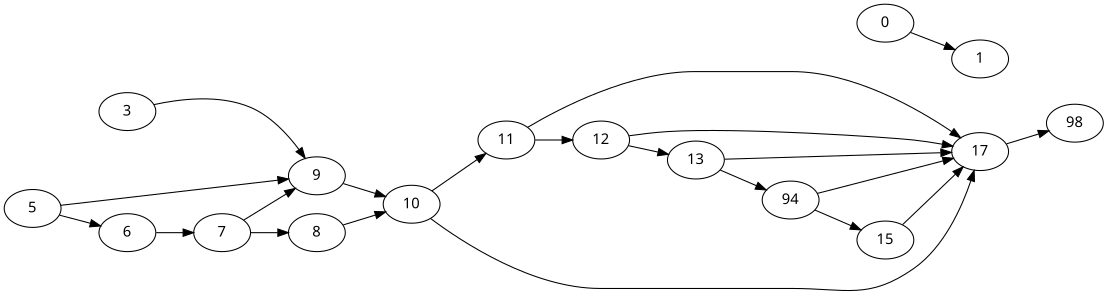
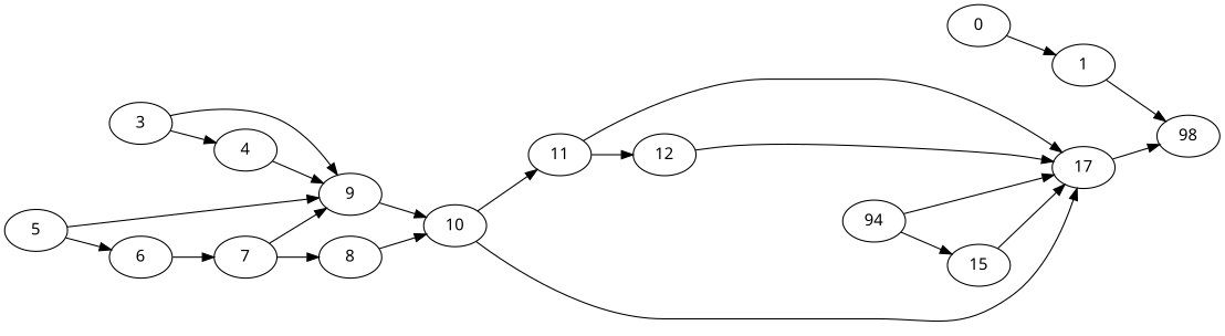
  digraph {
    fontname="Noto Sans"
    rankdir=LR
    node [fontname="Noto Sans"]
    edge [fontname="Noto Sans"]
    0
    1
    n3 [label=98]
    3
    9
+   4
    10
    5
    6
    7
    8
    11
    17
    12
-   13
    n16 [label=94]
    15
    0 -> 1
+   1 -> n3
    3 -> 9
+   3 -> 4
    9 -> 10
+   4 -> 9
    10 -> 11
    10 -> 17
    5 -> 9
    5 -> 6
    6 -> 7
    7 -> 9
    7 -> 8
    8 -> 10
    11 -> 17
    11 -> 12
    17 -> n3
    12 -> 17
-   12 -> 13
-   13 -> 17
-   13 -> n16
    n16 -> 17
    n16 -> 15
    15 -> 17
  }
